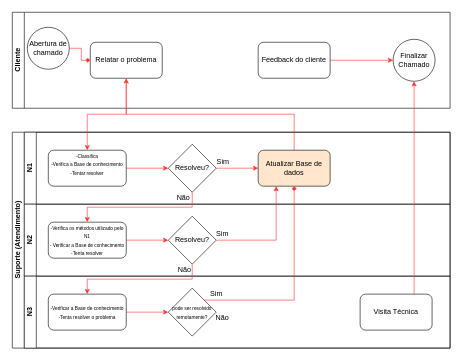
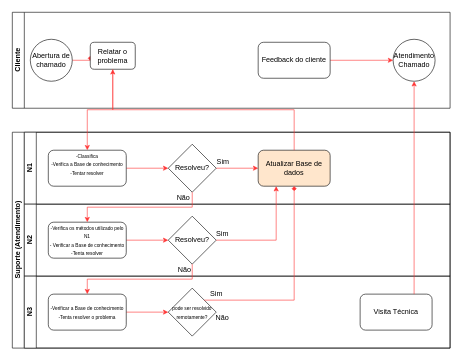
  <mxCell id="0" />
  <mxCell id="1" parent="0" />
  <mxCell id="2" value="Suporte (Atendimento)" style="swimlane;html=1;childLayout=stackLayout;resizeParent=1;resizeParentMax=0;horizontal=0;startSize=20;horizontalStack=0;" vertex="1" parent="1"><mxGeometry x="20" y="220" width="730" height="360" as="geometry" /></mxCell>
  <mxCell id="3" value="N1" style="swimlane;html=1;startSize=20;horizontal=0;" vertex="1" parent="2"><mxGeometry x="20" width="710" height="120" as="geometry" /></mxCell>
  <mxCell id="4" style="edgeStyle=orthogonalEdgeStyle;rounded=0;orthogonalLoop=1;jettySize=auto;html=1;exitX=1;exitY=0.5;exitDx=0;exitDy=0;entryX=0;entryY=0.5;entryDx=0;entryDy=0;strokeColor=#FF3333;" edge="1" parent="3" source="5" target="7"><mxGeometry relative="1" as="geometry" /></mxCell>
  <mxCell id="5" value="&lt;span style=&quot;text-align: left&quot;&gt;&lt;font style=&quot;font-size: 8px&quot;&gt;-Classifica&lt;br&gt;-Verifica a Base de conhecimento&lt;br&gt;&lt;/font&gt;&lt;span style=&quot;font-size: 8px&quot;&gt;-Tentar&amp;nbsp;resolver&lt;br&gt;&lt;br&gt;&lt;/span&gt;&lt;/span&gt;" style="rounded=1;whiteSpace=wrap;html=1;" vertex="1" parent="3"><mxGeometry x="40" y="30" width="130" height="60" as="geometry" /></mxCell>
  <mxCell id="6" style="edgeStyle=orthogonalEdgeStyle;rounded=0;orthogonalLoop=1;jettySize=auto;html=1;exitX=1;exitY=0.5;exitDx=0;exitDy=0;entryX=0;entryY=0.5;entryDx=0;entryDy=0;strokeColor=#FF3333;" edge="1" parent="3" source="7" target="8"><mxGeometry relative="1" as="geometry" /></mxCell>
  <mxCell id="7" value="Resolveu?" style="rhombus;whiteSpace=wrap;html=1;" vertex="1" parent="3"><mxGeometry x="240" y="20" width="80" height="80" as="geometry" /></mxCell>
  <mxCell id="8" value="&lt;span&gt;Atualizar Base de dados&lt;/span&gt;" style="rounded=1;whiteSpace=wrap;html=1;fillColor=#ffe6cc;" vertex="1" parent="3"><mxGeometry x="390" y="30" width="120" height="60" as="geometry" /></mxCell>
  <mxCell id="9" value="Sim" style="text;html=1;align=center;verticalAlign=middle;resizable=0;points=[];autosize=1;strokeColor=none;" vertex="1" parent="3"><mxGeometry x="311" y="40" width="40" height="20" as="geometry" /></mxCell>
  <mxCell id="10" value="Não" style="text;html=1;align=center;verticalAlign=middle;resizable=0;points=[];autosize=1;strokeColor=none;" vertex="1" parent="3"><mxGeometry x="245" y="100" width="40" height="20" as="geometry" /></mxCell>
  <mxCell id="11" value="N2" style="swimlane;html=1;startSize=20;horizontal=0;" vertex="1" parent="2"><mxGeometry x="20" y="120" width="710" height="120" as="geometry" /></mxCell>
  <mxCell id="12" style="edgeStyle=orthogonalEdgeStyle;rounded=0;orthogonalLoop=1;jettySize=auto;html=1;exitX=1;exitY=0.5;exitDx=0;exitDy=0;entryX=0;entryY=0.5;entryDx=0;entryDy=0;strokeColor=#FF3333;" edge="1" parent="11" source="13" target="14"><mxGeometry relative="1" as="geometry" /></mxCell>
  <mxCell id="13" value="&lt;span style=&quot;text-align: left&quot;&gt;&lt;span style=&quot;font-size: 8px&quot;&gt;-Verifica os métodos&amp;nbsp;utilizado pelo N1&lt;/span&gt;&lt;/span&gt;&lt;br style=&quot;font-size: 8px ; text-align: left&quot;&gt;&lt;span style=&quot;font-size: 8px ; text-align: left&quot;&gt;- Verificar a Base de conhecimento&lt;/span&gt;&lt;br style=&quot;font-size: 8px ; text-align: left&quot;&gt;&lt;span style=&quot;font-size: 8px ; text-align: left&quot;&gt;-Tenta resolver&lt;/span&gt;" style="rounded=1;whiteSpace=wrap;html=1;" vertex="1" parent="11"><mxGeometry x="40" y="30" width="130" height="60" as="geometry" /></mxCell>
  <mxCell id="14" value="Resolveu?" style="rhombus;whiteSpace=wrap;html=1;" vertex="1" parent="11"><mxGeometry x="240" y="20" width="80" height="80" as="geometry" /></mxCell>
  <mxCell id="15" value="Sim" style="text;html=1;align=center;verticalAlign=middle;resizable=0;points=[];autosize=1;strokeColor=none;" vertex="1" parent="11"><mxGeometry x="310" y="40" width="40" height="20" as="geometry" /></mxCell>
  <mxCell id="16" value="Não" style="text;html=1;align=center;verticalAlign=middle;resizable=0;points=[];autosize=1;strokeColor=none;" vertex="1" parent="11"><mxGeometry x="247" y="100" width="40" height="20" as="geometry" /></mxCell>
  <mxCell id="17" value="N3" style="swimlane;html=1;startSize=20;horizontal=0;" vertex="1" parent="2"><mxGeometry x="20" y="240" width="710" height="120" as="geometry" /></mxCell>
  <mxCell id="18" style="edgeStyle=orthogonalEdgeStyle;rounded=0;orthogonalLoop=1;jettySize=auto;html=1;exitX=1;exitY=0.5;exitDx=0;exitDy=0;entryX=0;entryY=0.5;entryDx=0;entryDy=0;strokeColor=#FF3333;" edge="1" parent="17" source="19" target="20"><mxGeometry relative="1" as="geometry" /></mxCell>
  <mxCell id="19" value="&lt;span style=&quot;text-align: left ; font-size: 8px&quot;&gt;-Verificar a Base de conhecimento&lt;br&gt;&lt;/span&gt;&lt;span style=&quot;text-align: left ; font-size: 8px&quot;&gt;-Tenta resolver o problema&lt;/span&gt;&lt;span style=&quot;text-align: left ; font-size: 8px&quot;&gt;&lt;br&gt;&lt;/span&gt;" style="rounded=1;whiteSpace=wrap;html=1;" vertex="1" parent="17"><mxGeometry x="40" y="30" width="130" height="60" as="geometry" /></mxCell>
  <mxCell id="20" value="&lt;font style=&quot;font-size: 8px&quot;&gt;pode ser resolvido remotamente?&lt;/font&gt;" style="rhombus;whiteSpace=wrap;html=1;" vertex="1" parent="17"><mxGeometry x="240" y="20" width="80" height="80" as="geometry" /></mxCell>
  <mxCell id="21" value="Visita Técnica" style="rounded=1;whiteSpace=wrap;html=1;" vertex="1" parent="17"><mxGeometry x="560" y="30" width="120" height="60" as="geometry" /></mxCell>
  <mxCell id="22" value="Sim" style="text;html=1;align=center;verticalAlign=middle;resizable=0;points=[];autosize=1;strokeColor=none;" vertex="1" parent="17"><mxGeometry x="300" y="20" width="40" height="20" as="geometry" /></mxCell>
  <mxCell id="23" style="edgeStyle=orthogonalEdgeStyle;rounded=0;orthogonalLoop=1;jettySize=auto;html=1;exitX=0.5;exitY=1;exitDx=0;exitDy=0;entryX=0.5;entryY=0;entryDx=0;entryDy=0;strokeColor=#FF3333;" edge="1" parent="2" source="7" target="13"><mxGeometry relative="1" as="geometry" /></mxCell>
  <mxCell id="24" style="edgeStyle=orthogonalEdgeStyle;rounded=0;orthogonalLoop=1;jettySize=auto;html=1;exitX=0.5;exitY=1;exitDx=0;exitDy=0;entryX=0.5;entryY=0;entryDx=0;entryDy=0;strokeColor=#FF3333;" edge="1" parent="2" source="14" target="19"><mxGeometry relative="1" as="geometry" /></mxCell>
  <mxCell id="25" style="edgeStyle=orthogonalEdgeStyle;rounded=0;orthogonalLoop=1;jettySize=auto;html=1;exitX=1;exitY=0.5;exitDx=0;exitDy=0;entryX=0.25;entryY=1;entryDx=0;entryDy=0;strokeColor=#FF3333;" edge="1" parent="2" source="14" target="8"><mxGeometry relative="1" as="geometry" /></mxCell>
  <mxCell id="26" style="edgeStyle=orthogonalEdgeStyle;rounded=0;orthogonalLoop=1;jettySize=auto;html=1;exitX=1;exitY=0;exitDx=0;exitDy=0;entryX=0.5;entryY=1;entryDx=0;entryDy=0;strokeColor=#FF3333;endArrow=diamond;" edge="1" parent="2" source="20" target="8"><mxGeometry relative="1" as="geometry" /></mxCell>
  <mxCell id="27" value="Cliente" style="swimlane;html=1;startSize=20;horizontal=0;" vertex="1" parent="1"><mxGeometry x="20" y="20" width="730" height="160" as="geometry" /></mxCell>
  <mxCell id="28" style="edgeStyle=orthogonalEdgeStyle;rounded=0;orthogonalLoop=1;jettySize=auto;html=1;exitX=1;exitY=0.5;exitDx=0;exitDy=0;entryX=0;entryY=0.5;entryDx=0;entryDy=0;strokeColor=#FF3333;endArrow=diamond;" edge="1" parent="27" source="29" target="33"><mxGeometry relative="1" as="geometry" /></mxCell>
- <mxCell id="29" value="Abertura de chamado" style="ellipse;whiteSpace=wrap;html=1;aspect=fixed;" vertex="1" parent="27"><mxGeometry x="25" y="25" width="70" height="70" as="geometry" /></mxCell>
+ <mxCell id="29" value="Abertura de chamado" style="ellipse;whiteSpace=wrap;html=1;aspect=fixed;" vertex="1" parent="27"><mxGeometry x="30" y="45" width="70" height="70" as="geometry" /></mxCell>
  <mxCell id="30" style="edgeStyle=orthogonalEdgeStyle;rounded=0;orthogonalLoop=1;jettySize=auto;html=1;exitX=1;exitY=0.5;exitDx=0;exitDy=0;entryX=0;entryY=0.5;entryDx=0;entryDy=0;strokeColor=#FF3333;" edge="1" parent="27" source="31" target="32"><mxGeometry relative="1" as="geometry" /></mxCell>
  <mxCell id="31" value="Feedback do cliente" style="rounded=1;whiteSpace=wrap;html=1;" vertex="1" parent="27"><mxGeometry x="410" y="50" width="120" height="60" as="geometry" /></mxCell>
- <mxCell id="32" value="Finalizar Chamado" style="ellipse;whiteSpace=wrap;html=1;aspect=fixed;" vertex="1" parent="27"><mxGeometry x="635" y="45" width="70" height="70" as="geometry" /></mxCell>
- <mxCell id="33" value="Relatar o problema" style="rounded=1;whiteSpace=wrap;html=1;" vertex="1" parent="27"><mxGeometry x="130" y="50" width="120" height="60" as="geometry" /></mxCell>
+ <mxCell id="32" value="Atendimento Chamado" style="ellipse;whiteSpace=wrap;html=1;aspect=fixed;" vertex="1" parent="27"><mxGeometry x="635" y="45" width="70" height="70" as="geometry" /></mxCell>
+ <mxCell id="33" value="Relatar o problema" style="rounded=1;whiteSpace=wrap;html=1;" vertex="1" parent="27"><mxGeometry x="130" y="50" width="75" height="45" as="geometry" /></mxCell>
  <mxCell id="34" style="edgeStyle=orthogonalEdgeStyle;rounded=0;orthogonalLoop=1;jettySize=auto;html=1;exitX=0.5;exitY=1;exitDx=0;exitDy=0;entryX=0.5;entryY=0;entryDx=0;entryDy=0;fillColor=#7EA6E0;strokeColor=#FF3333;" edge="1" parent="1" source="33" target="5"><mxGeometry relative="1" as="geometry" /></mxCell>
  <mxCell id="35" value="Não" style="text;html=1;align=center;verticalAlign=middle;resizable=0;points=[];autosize=1;strokeColor=none;" vertex="1" parent="1"><mxGeometry x="350" y="520" width="40" height="20" as="geometry" /></mxCell>
  <mxCell id="36" style="edgeStyle=orthogonalEdgeStyle;rounded=0;orthogonalLoop=1;jettySize=auto;html=1;exitX=0.5;exitY=0;exitDx=0;exitDy=0;strokeColor=#FF3333;" edge="1" parent="1" source="8" target="33"><mxGeometry relative="1" as="geometry" /></mxCell>
  <mxCell id="37" style="edgeStyle=orthogonalEdgeStyle;rounded=0;orthogonalLoop=1;jettySize=auto;html=1;exitX=0.75;exitY=0;exitDx=0;exitDy=0;entryX=0.5;entryY=1;entryDx=0;entryDy=0;strokeColor=#FF3333;" edge="1" parent="1" source="21" target="32"><mxGeometry relative="1" as="geometry" /></mxCell>
